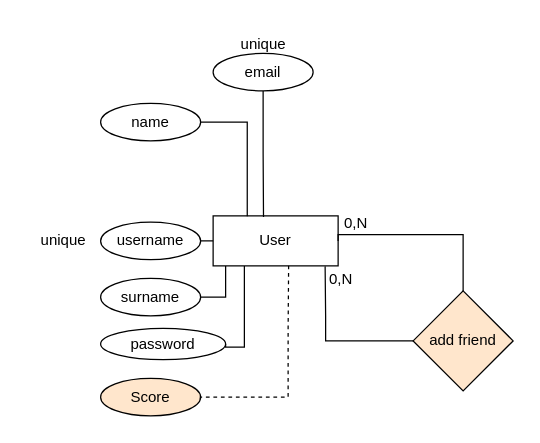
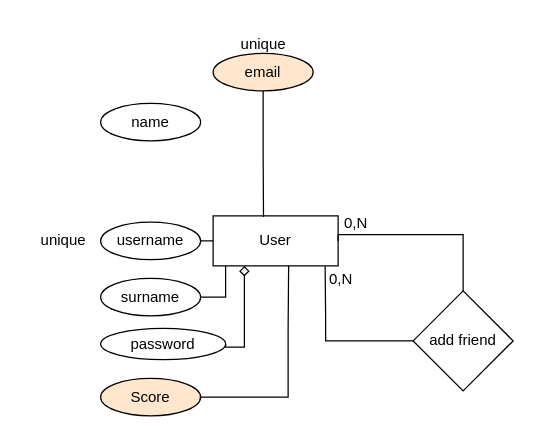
  <mxCell id="0" />
  <mxCell id="1" parent="0" />
  <mxCell id="2" value="User" style="whiteSpace=wrap;html=1;align=center;" parent="1" vertex="1"><mxGeometry x="170" y="172" width="100" height="40" as="geometry" /></mxCell>
  <mxCell id="3" value="name" style="ellipse;whiteSpace=wrap;html=1;align=center;" parent="1" vertex="1"><mxGeometry x="80" y="82" width="80" height="30" as="geometry" /></mxCell>
  <mxCell id="4" style="edgeStyle=orthogonalEdgeStyle;rounded=0;orthogonalLoop=1;jettySize=auto;html=1;entryX=0;entryY=0.5;entryDx=0;entryDy=0;endArrow=none;endFill=0;exitX=1;exitY=0.5;exitDx=0;exitDy=0;" parent="1" source="7" target="2" edge="1"><mxGeometry relative="1" as="geometry"><mxPoint x="360" y="206" as="sourcePoint" /><mxPoint x="270" y="202" as="targetPoint" /></mxGeometry></mxCell>
  <mxCell id="5" style="edgeStyle=orthogonalEdgeStyle;rounded=0;orthogonalLoop=1;jettySize=auto;html=1;endArrow=none;endFill=0;" parent="1" source="6" edge="1"><mxGeometry relative="1" as="geometry"><mxPoint x="180" y="212" as="targetPoint" /><Array as="points"><mxPoint x="180" y="237" /><mxPoint x="180" y="212" /></Array></mxGeometry></mxCell>
  <mxCell id="6" value="surname" style="ellipse;whiteSpace=wrap;html=1;align=center;" parent="1" vertex="1"><mxGeometry x="80" y="222" width="80" height="30" as="geometry" /></mxCell>
  <mxCell id="7" value="username" style="ellipse;whiteSpace=wrap;html=1;align=center;" parent="1" vertex="1"><mxGeometry x="80" y="177" width="80" height="30" as="geometry" /></mxCell>
  <mxCell id="8" value="password" style="ellipse;whiteSpace=wrap;html=1;align=center;" parent="1" vertex="1"><mxGeometry x="80" y="262" width="100" height="25" as="geometry" /></mxCell>
- <mxCell id="9" style="edgeStyle=orthogonalEdgeStyle;rounded=0;orthogonalLoop=1;jettySize=auto;html=1;endArrow=none;endFill=0;exitX=1;exitY=0.5;exitDx=0;exitDy=0;entryX=0.25;entryY=1;entryDx=0;entryDy=0;" parent="1" source="8" edge="1" target="2"><mxGeometry relative="1" as="geometry"><mxPoint x="370" y="212" as="sourcePoint" /><mxPoint x="190" y="212" as="targetPoint" /><Array as="points"><mxPoint x="195" y="277" /></Array></mxGeometry></mxCell>
+ <mxCell id="9" style="edgeStyle=orthogonalEdgeStyle;rounded=0;orthogonalLoop=1;jettySize=auto;html=1;endArrow=diamond;endFill=0;exitX=1;exitY=0.5;exitDx=0;exitDy=0;entryX=0.25;entryY=1;entryDx=0;entryDy=0;" parent="1" source="8" edge="1" target="2"><mxGeometry relative="1" as="geometry"><mxPoint x="370" y="212" as="sourcePoint" /><mxPoint x="190" y="212" as="targetPoint" /><Array as="points"><mxPoint x="195" y="277" /></Array></mxGeometry></mxCell>
  <mxCell id="10" value="0,N" style="text;html=1;align=center;verticalAlign=middle;resizable=0;points=[];autosize=1;strokeColor=none;fillColor=none;" parent="1" vertex="1"><mxGeometry x="264" y="163" width="40" height="30" as="geometry" /></mxCell>
  <mxCell id="11" value="unique" style="text;html=1;align=center;verticalAlign=middle;resizable=0;points=[];autosize=1;strokeColor=none;fillColor=none;" parent="1" vertex="1"><mxGeometry x="20" y="177" width="60" height="30" as="geometry" /></mxCell>
- <mxCell id="12" value="email" style="ellipse;whiteSpace=wrap;html=1;align=center;" parent="1" vertex="1"><mxGeometry x="170" y="42" width="80" height="30" as="geometry" /></mxCell>
+ <mxCell id="12" value="email" style="ellipse;whiteSpace=wrap;html=1;align=center;fillColor=#ffe6cc;" parent="1" vertex="1"><mxGeometry x="170" y="42" width="80" height="30" as="geometry" /></mxCell>
  <mxCell id="13" value="unique" style="text;html=1;align=center;verticalAlign=middle;resizable=0;points=[];autosize=1;strokeColor=none;fillColor=none;" parent="1" vertex="1"><mxGeometry x="180" y="20" width="60" height="30" as="geometry" /></mxCell>
  <mxCell id="14" value="Score" style="ellipse;whiteSpace=wrap;html=1;align=center;fillColor=#ffe6cc;" parent="1" vertex="1"><mxGeometry x="80" y="302" width="80" height="30" as="geometry" /></mxCell>
- <mxCell id="15" value="add friend" style="rhombus;whiteSpace=wrap;html=1;fillColor=#ffe6cc;" parent="1" vertex="1"><mxGeometry x="330" y="232" width="80" height="80" as="geometry" /></mxCell>
+ <mxCell id="15" value="add friend" style="rhombus;whiteSpace=wrap;html=1;" parent="1" vertex="1"><mxGeometry x="330" y="232" width="80" height="80" as="geometry" /></mxCell>
  <mxCell id="16" style="edgeStyle=orthogonalEdgeStyle;rounded=0;orthogonalLoop=1;jettySize=auto;html=1;entryX=0.896;entryY=1.01;entryDx=0;entryDy=0;entryPerimeter=0;endArrow=none;endFill=0;exitX=0;exitY=0.5;exitDx=0;exitDy=0;" parent="1" source="15" target="2" edge="1"><mxGeometry relative="1" as="geometry"><Array as="points"><mxPoint x="260" y="272" /><mxPoint x="260" y="252" /><mxPoint x="260" y="252" /></Array></mxGeometry></mxCell>
  <mxCell id="17" style="edgeStyle=orthogonalEdgeStyle;rounded=0;orthogonalLoop=1;jettySize=auto;html=1;entryX=1;entryY=0.5;entryDx=0;entryDy=0;endArrow=none;endFill=0;" parent="1" source="15" target="2" edge="1"><mxGeometry relative="1" as="geometry"><Array as="points"><mxPoint x="370" y="187" /><mxPoint x="270" y="187" /></Array></mxGeometry></mxCell>
- <mxCell id="18" style="edgeStyle=orthogonalEdgeStyle;rounded=0;orthogonalLoop=1;jettySize=auto;html=1;entryX=0.604;entryY=1;entryDx=0;entryDy=0;entryPerimeter=0;endArrow=none;endFill=0;exitX=0.998;exitY=0.553;exitDx=0;exitDy=0;exitPerimeter=0;dashed=1;" edge="1" parent="1" source="14" target="2"><mxGeometry relative="1" as="geometry"><Array as="points"><mxPoint x="160" y="317" /><mxPoint x="230" y="317" /><mxPoint x="230" y="262" /><mxPoint x="230" y="262" /></Array></mxGeometry></mxCell>
+ <mxCell id="18" style="edgeStyle=orthogonalEdgeStyle;rounded=0;orthogonalLoop=1;jettySize=auto;html=1;entryX=0.604;entryY=1;entryDx=0;entryDy=0;entryPerimeter=0;endArrow=none;endFill=0;exitX=0.998;exitY=0.553;exitDx=0;exitDy=0;exitPerimeter=0;" edge="1" parent="1" source="14" target="2"><mxGeometry relative="1" as="geometry"><Array as="points"><mxPoint x="160" y="317" /><mxPoint x="230" y="317" /><mxPoint x="230" y="262" /><mxPoint x="230" y="262" /></Array></mxGeometry></mxCell>
  <mxCell id="19" value="0,N" style="text;html=1;align=center;verticalAlign=middle;resizable=0;points=[];autosize=1;strokeColor=none;fillColor=none;" vertex="1" parent="1"><mxGeometry x="252" y="208" width="40" height="30" as="geometry" /></mxCell>
- <mxCell id="20" style="edgeStyle=orthogonalEdgeStyle;rounded=0;orthogonalLoop=1;jettySize=auto;html=1;entryX=0.273;entryY=0.009;entryDx=0;entryDy=0;entryPerimeter=0;endArrow=none;endFill=0;" edge="1" parent="1" source="3" target="2"><mxGeometry relative="1" as="geometry" /></mxCell>
  <mxCell id="21" style="edgeStyle=orthogonalEdgeStyle;rounded=0;orthogonalLoop=1;jettySize=auto;html=1;entryX=0.403;entryY=0.024;entryDx=0;entryDy=0;entryPerimeter=0;endArrow=none;endFill=0;" edge="1" parent="1" source="12" target="2"><mxGeometry relative="1" as="geometry"><Array as="points" /></mxGeometry></mxCell>
